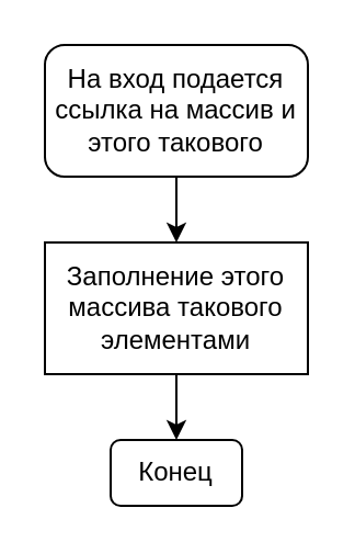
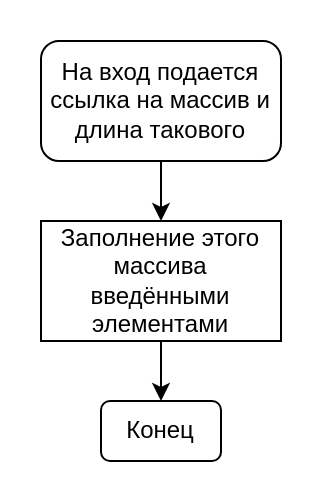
  <mxCell id="0" />
  <mxCell id="1" parent="0" />
  <mxCell id="2" value="" style="edgeStyle=orthogonalEdgeStyle;rounded=0;orthogonalLoop=1;jettySize=auto;html=1;" edge="1" parent="1" source="3" target="5"><mxGeometry relative="1" as="geometry" /></mxCell>
- <mxCell id="3" value="На вход подается ссылка на массив и этого такового" style="rounded=1;whiteSpace=wrap;html=1;" vertex="1" parent="1"><mxGeometry x="20" y="20" width="120" height="60" as="geometry" /></mxCell>
+ <mxCell id="3" value="На вход подается ссылка на массив и длина такового" style="rounded=1;whiteSpace=wrap;html=1;" vertex="1" parent="1"><mxGeometry x="20" y="20" width="120" height="60" as="geometry" /></mxCell>
  <mxCell id="4" value="" style="edgeStyle=orthogonalEdgeStyle;rounded=0;orthogonalLoop=1;jettySize=auto;html=1;" edge="1" parent="1" source="5" target="6"><mxGeometry relative="1" as="geometry" /></mxCell>
- <mxCell id="5" value="Заполнение этого массива такового элементами" style="rounded=0;whiteSpace=wrap;html=1;" vertex="1" parent="1"><mxGeometry x="20" y="110" width="120" height="60" as="geometry" /></mxCell>
+ <mxCell id="5" value="Заполнение этого массива введёнными элементами" style="rounded=0;whiteSpace=wrap;html=1;" vertex="1" parent="1"><mxGeometry x="20" y="110" width="120" height="60" as="geometry" /></mxCell>
  <mxCell id="6" value="Конец" style="rounded=1;whiteSpace=wrap;html=1;" vertex="1" parent="1"><mxGeometry x="50" y="200" width="60" height="30" as="geometry" /></mxCell>
